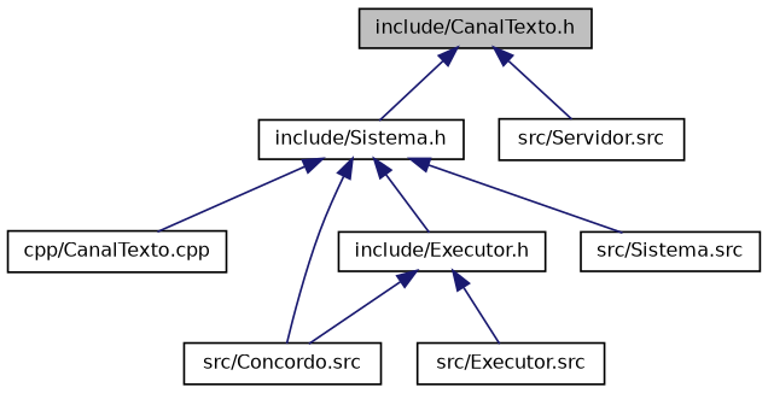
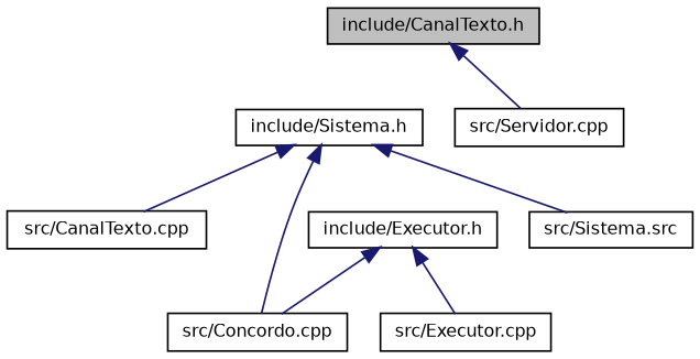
  digraph {
    node [color=black fillcolor=white fontname=Helvetica fontsize=10 shape=record style=filled]
    edge [color=midnightblue dir=back fontname=Helvetica fontsize=10 labelfontname=Helvetica labelfontsize=10 style=solid]
    n1 [fillcolor=grey75 fontcolor=black height=0.2 label="include/CanalTexto.h" width=0.4]
    n2 [height=0.2 label="include/Sistema.h" width=0.4]
-   n3 [height=0.2 label="src/Servidor.src" width=0.4]
-   n4 [height=0.2 label="cpp/CanalTexto.cpp" width=0.4]
+   n3 [height=0.2 label="src/Servidor.cpp" width=0.4]
+   n4 [height=0.2 label="src/CanalTexto.cpp" width=0.4]
    n5 [height=0.2 label="include/Executor.h" width=0.4]
-   n6 [height=0.2 label="src/Concordo.src" width=0.4]
+   n6 [height=0.2 label="src/Concordo.cpp" width=0.4]
    n7 [height=0.2 label="src/Sistema.src" width=0.4]
-   n8 [height=0.2 label="src/Executor.src" width=0.4]
-   n1 -> n2
+   n8 [height=0.2 label="src/Executor.cpp" width=0.4]
    n1 -> n3
    n2 -> n4
-   n2 -> n5
    n2 -> n6
    n2 -> n7
    n5 -> n6
    n5 -> n8
  }
